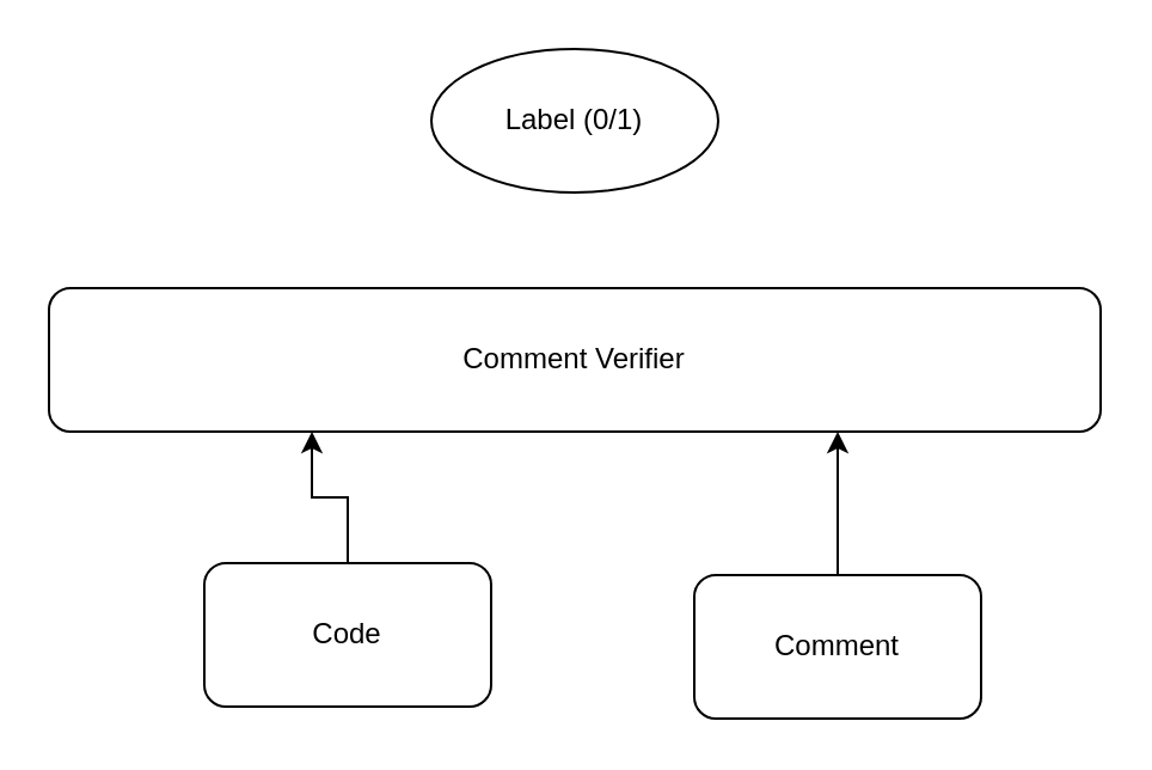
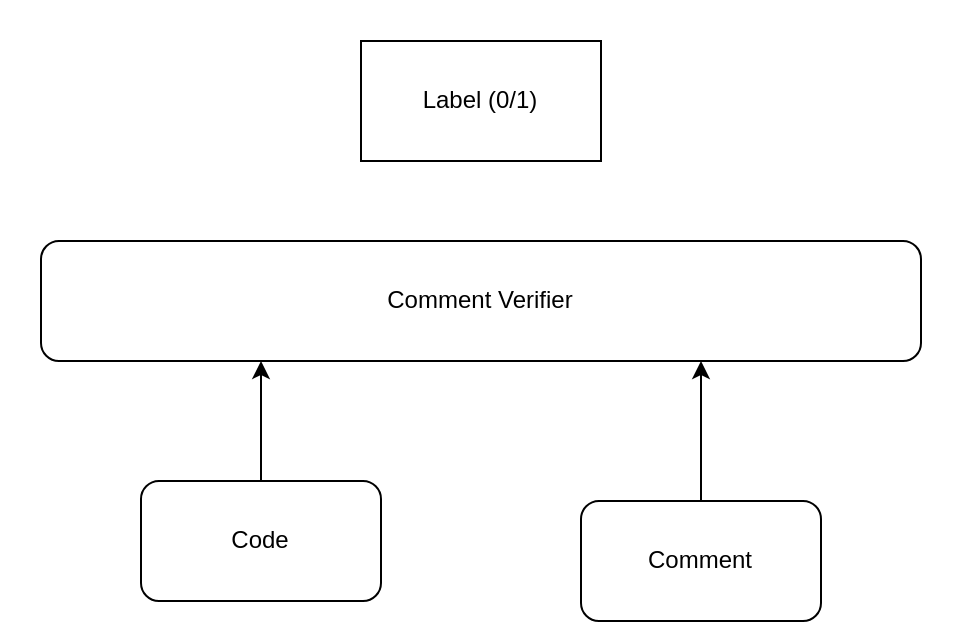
  <mxCell id="0" />
  <mxCell id="1" parent="0" />
  <mxCell id="2" value="Comment Verifier" style="rounded=1;whiteSpace=wrap;html=1;" vertex="1" parent="1"><mxGeometry x="20" y="120" width="440" height="60" as="geometry" /></mxCell>
  <mxCell id="3" value="" style="edgeStyle=orthogonalEdgeStyle;rounded=0;orthogonalLoop=1;jettySize=auto;html=1;entryX=0.25;entryY=1;entryDx=0;entryDy=0;" edge="1" parent="1" source="4" target="2"><mxGeometry relative="1" as="geometry" /></mxCell>
- <mxCell id="4" value="Code" style="rounded=1;whiteSpace=wrap;html=1;" vertex="1" parent="1"><mxGeometry x="85" y="235" width="120" height="60" as="geometry" /></mxCell>
+ <mxCell id="4" value="Code" style="rounded=1;whiteSpace=wrap;html=1;" vertex="1" parent="1"><mxGeometry x="70" y="240" width="120" height="60" as="geometry" /></mxCell>
  <mxCell id="5" value="" style="edgeStyle=orthogonalEdgeStyle;rounded=0;orthogonalLoop=1;jettySize=auto;html=1;entryX=0.75;entryY=1;entryDx=0;entryDy=0;" edge="1" parent="1" source="6" target="2"><mxGeometry relative="1" as="geometry" /></mxCell>
- <mxCell id="6" value="Comment" style="rounded=1;whiteSpace=wrap;html=1;" vertex="1" parent="1"><mxGeometry x="290" y="240" width="120" height="60" as="geometry" /></mxCell>
- <mxCell id="7" value="Label (0/1)" style="ellipse;whiteSpace=wrap;html=1;" vertex="1" parent="1"><mxGeometry x="180" y="20" width="120" height="60" as="geometry" /></mxCell>
+ <mxCell id="6" value="Comment" style="rounded=1;whiteSpace=wrap;html=1;" vertex="1" parent="1"><mxGeometry x="290" y="250" width="120" height="60" as="geometry" /></mxCell>
+ <mxCell id="7" value="Label (0/1)" style="rounded=0;whiteSpace=wrap;html=1;" vertex="1" parent="1"><mxGeometry x="180" y="20" width="120" height="60" as="geometry" /></mxCell>
